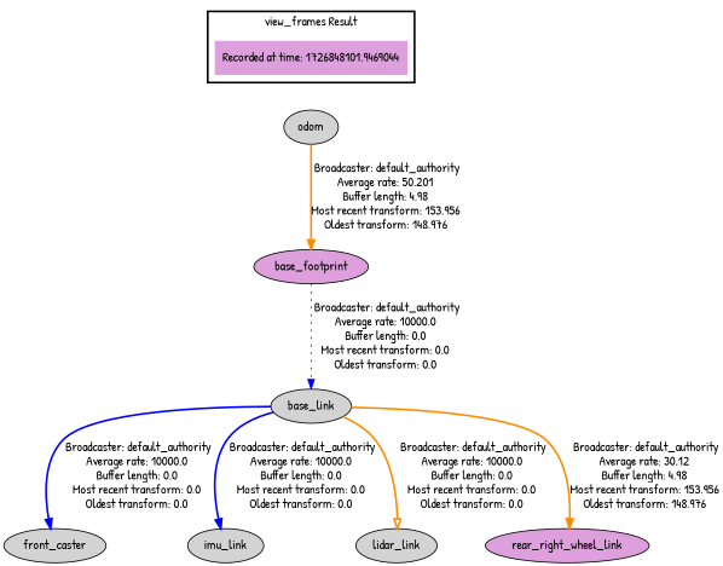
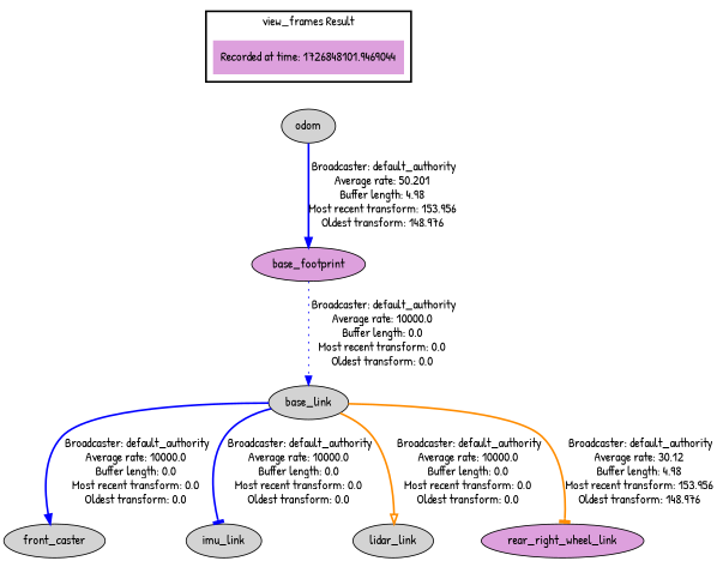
  digraph {
    fontname="Patrick Hand"
    node [fillcolor=lightgrey fontname="Patrick Hand" style=filled]
    edge [fontname="Patrick Hand" style=bold arrowhead=normal color=darkorange]
    "Recorded at time: 1726848101.9469044" [fillcolor=plum shape=plaintext]
    odom
    base_footprint [fillcolor=plum]
    base_link
    front_caster
    imu_link
    lidar_link
    rear_right_wheel_link [fillcolor=plum]
    subgraph cluster_1 {
      color=black
      label="view_frames Result"
      style=bold
      "Recorded at time: 1726848101.9469044"
    }
    "Recorded at time: 1726848101.9469044" -> odom [style=invis arrowhead="" color=""]
-   odom -> base_footprint [label=" Broadcaster: default_authority\nAverage rate: 50.201\nBuffer length: 4.98\nMost recent transform: 153.956\nOldest transform: 148.976\n"]
+   odom -> base_footprint [color=blue label=" Broadcaster: default_authority\nAverage rate: 50.201\nBuffer length: 4.98\nMost recent transform: 153.956\nOldest transform: 148.976\n"]
    base_footprint -> base_link [color=blue label=" Broadcaster: default_authority\nAverage rate: 10000.0\nBuffer length: 0.0\nMost recent transform: 0.0\nOldest transform: 0.0\n" style=dotted]
    base_link -> front_caster [color=blue label=" Broadcaster: default_authority\nAverage rate: 10000.0\nBuffer length: 0.0\nMost recent transform: 0.0\nOldest transform: 0.0\n"]
-   base_link -> imu_link [color=blue label=" Broadcaster: default_authority\nAverage rate: 10000.0\nBuffer length: 0.0\nMost recent transform: 0.0\nOldest transform: 0.0\n"]
+   base_link -> imu_link [arrowhead=tee color=blue label=" Broadcaster: default_authority\nAverage rate: 10000.0\nBuffer length: 0.0\nMost recent transform: 0.0\nOldest transform: 0.0\n"]
    base_link -> lidar_link [arrowhead=onormal label=" Broadcaster: default_authority\nAverage rate: 10000.0\nBuffer length: 0.0\nMost recent transform: 0.0\nOldest transform: 0.0\n"]
-   base_link -> rear_right_wheel_link [label=" Broadcaster: default_authority\nAverage rate: 30.12\nBuffer length: 4.98\nMost recent transform: 153.956\nOldest transform: 148.976\n"]
+   base_link -> rear_right_wheel_link [arrowhead=tee label=" Broadcaster: default_authority\nAverage rate: 30.12\nBuffer length: 4.98\nMost recent transform: 153.956\nOldest transform: 148.976\n"]
  }
